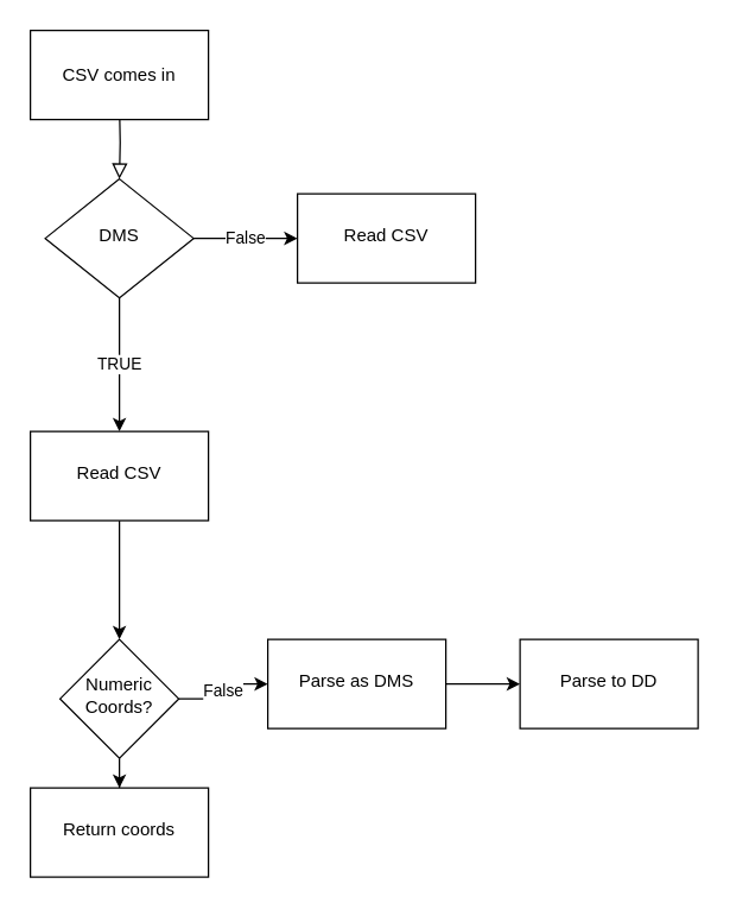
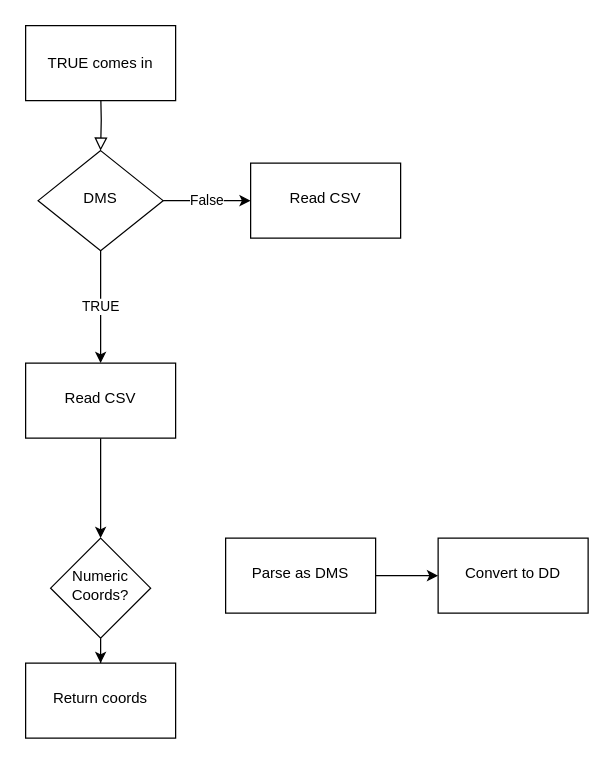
  <mxCell id="0" />
  <mxCell id="1" parent="0" />
  <mxCell id="2" value="" style="rounded=0;html=1;jettySize=auto;orthogonalLoop=1;fontSize=11;endArrow=block;endFill=0;endSize=8;strokeWidth=1;shadow=0;labelBackgroundColor=none;edgeStyle=orthogonalEdgeStyle;" parent="1" target="5" edge="1"><mxGeometry relative="1" as="geometry"><mxPoint x="80" y="70" as="sourcePoint" /></mxGeometry></mxCell>
  <mxCell id="3" value="TRUE" style="edgeStyle=orthogonalEdgeStyle;rounded=0;orthogonalLoop=1;jettySize=auto;html=1;" edge="1" parent="1" source="5" target="7"><mxGeometry relative="1" as="geometry" /></mxCell>
  <mxCell id="4" value="False" style="edgeStyle=orthogonalEdgeStyle;rounded=0;orthogonalLoop=1;jettySize=auto;html=1;" edge="1" parent="1" source="5" target="9"><mxGeometry relative="1" as="geometry" /></mxCell>
  <mxCell id="5" value="DMS" style="rhombus;whiteSpace=wrap;html=1;shadow=0;fontFamily=Helvetica;fontSize=12;align=center;strokeWidth=1;spacing=6;spacingTop=-4;" parent="1" vertex="1"><mxGeometry x="30" y="120" width="100" height="80" as="geometry" /></mxCell>
  <mxCell id="6" value="" style="edgeStyle=orthogonalEdgeStyle;rounded=0;orthogonalLoop=1;jettySize=auto;html=1;" edge="1" parent="1" source="7" target="12"><mxGeometry relative="1" as="geometry" /></mxCell>
  <mxCell id="7" value="Read CSV" style="whiteSpace=wrap;html=1;shadow=0;strokeWidth=1;spacing=6;spacingTop=-4;" vertex="1" parent="1"><mxGeometry x="20" y="290" width="120" height="60" as="geometry" /></mxCell>
- <mxCell id="8" value="CSV comes in" style="rounded=0;whiteSpace=wrap;html=1;" vertex="1" parent="1"><mxGeometry x="20" y="20" width="120" height="60" as="geometry" /></mxCell>
+ <mxCell id="8" value="TRUE comes in" style="rounded=0;whiteSpace=wrap;html=1;" vertex="1" parent="1"><mxGeometry x="20" y="20" width="120" height="60" as="geometry" /></mxCell>
  <mxCell id="9" value="Read CSV" style="whiteSpace=wrap;html=1;shadow=0;strokeWidth=1;spacing=6;spacingTop=-4;" vertex="1" parent="1"><mxGeometry x="200" y="130" width="120" height="60" as="geometry" /></mxCell>
- <mxCell id="10" value="False" style="edgeStyle=orthogonalEdgeStyle;rounded=0;orthogonalLoop=1;jettySize=auto;html=1;" edge="1" parent="1" source="12" target="14"><mxGeometry relative="1" as="geometry" /></mxCell>
  <mxCell id="11" value="" style="edgeStyle=orthogonalEdgeStyle;rounded=0;orthogonalLoop=1;jettySize=auto;html=1;" edge="1" parent="1" source="12" target="16"><mxGeometry relative="1" as="geometry" /></mxCell>
  <mxCell id="12" value="Numeric Coords?" style="rhombus;whiteSpace=wrap;html=1;shadow=0;strokeWidth=1;spacing=6;spacingTop=-4;" vertex="1" parent="1"><mxGeometry x="40" y="430" width="80" height="80" as="geometry" /></mxCell>
  <mxCell id="13" value="" style="edgeStyle=orthogonalEdgeStyle;rounded=0;orthogonalLoop=1;jettySize=auto;html=1;" edge="1" parent="1" source="14" target="15"><mxGeometry relative="1" as="geometry" /></mxCell>
  <mxCell id="14" value="Parse as DMS" style="whiteSpace=wrap;html=1;shadow=0;strokeWidth=1;spacing=6;spacingTop=-4;" vertex="1" parent="1"><mxGeometry x="180" y="430" width="120" height="60" as="geometry" /></mxCell>
- <mxCell id="15" value="Parse to DD" style="whiteSpace=wrap;html=1;shadow=0;strokeWidth=1;spacing=6;spacingTop=-4;" vertex="1" parent="1"><mxGeometry x="350" y="430" width="120" height="60" as="geometry" /></mxCell>
+ <mxCell id="15" value="Convert to DD" style="whiteSpace=wrap;html=1;shadow=0;strokeWidth=1;spacing=6;spacingTop=-4;" vertex="1" parent="1"><mxGeometry x="350" y="430" width="120" height="60" as="geometry" /></mxCell>
  <mxCell id="16" value="Return coords" style="whiteSpace=wrap;html=1;shadow=0;strokeWidth=1;spacing=6;spacingTop=-4;" vertex="1" parent="1"><mxGeometry x="20" y="530" width="120" height="60" as="geometry" /></mxCell>
